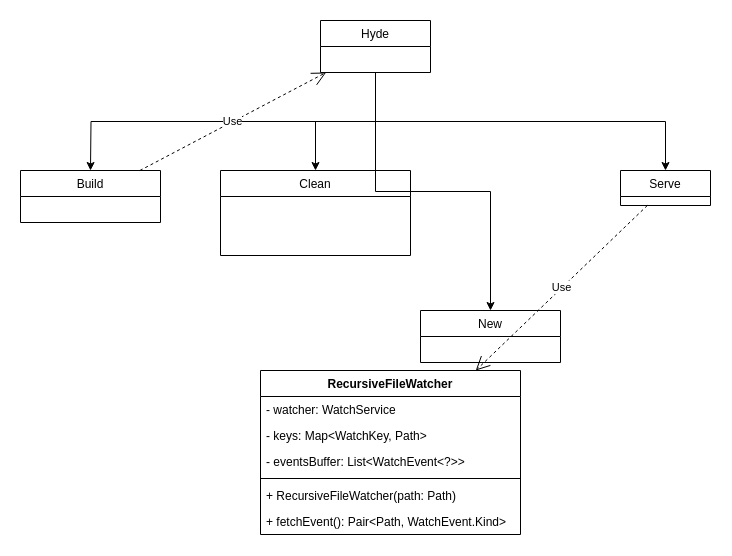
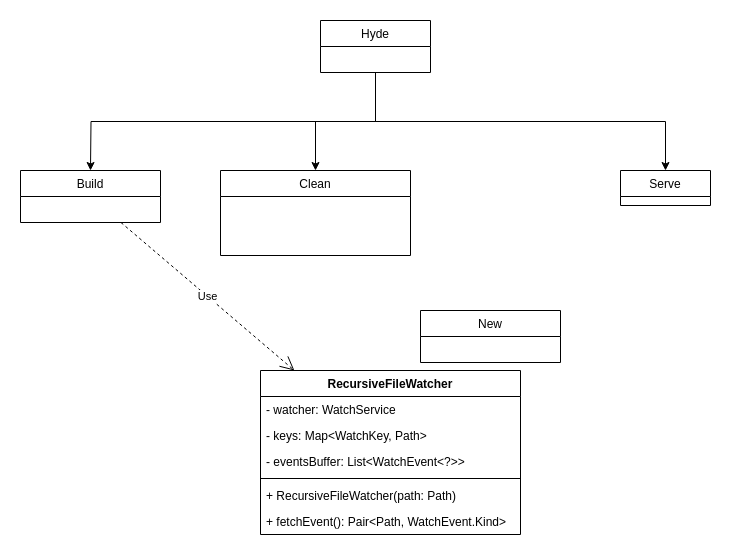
  <mxCell id="0" />
  <mxCell id="1" parent="0" />
  <mxCell id="2" value="Build" style="swimlane;fontStyle=0;childLayout=stackLayout;horizontal=1;startSize=26;fillColor=none;horizontalStack=0;resizeParent=1;resizeParentMax=0;resizeLast=0;collapsible=1;marginBottom=0;" parent="1" vertex="1"><mxGeometry x="20" y="170" width="140" height="52" as="geometry" /></mxCell>
  <mxCell id="3" style="edgeStyle=orthogonalEdgeStyle;rounded=0;orthogonalLoop=1;jettySize=auto;html=1;exitX=0.5;exitY=1;exitDx=0;exitDy=0;" parent="1" source="7" edge="1"><mxGeometry relative="1" as="geometry"><mxPoint x="90" y="170" as="targetPoint" /></mxGeometry></mxCell>
  <mxCell id="4" style="edgeStyle=orthogonalEdgeStyle;rounded=0;orthogonalLoop=1;jettySize=auto;html=1;exitX=0.5;exitY=1;exitDx=0;exitDy=0;entryX=0.5;entryY=0;entryDx=0;entryDy=0;" parent="1" source="7" target="8" edge="1"><mxGeometry relative="1" as="geometry" /></mxCell>
- <mxCell id="5" style="edgeStyle=orthogonalEdgeStyle;rounded=0;orthogonalLoop=1;jettySize=auto;html=1;exitX=0.5;exitY=1;exitDx=0;exitDy=0;entryX=0.5;entryY=0;entryDx=0;entryDy=0;" parent="1" source="7" target="9" edge="1"><mxGeometry relative="1" as="geometry" /></mxCell>
  <mxCell id="6" style="edgeStyle=orthogonalEdgeStyle;rounded=0;orthogonalLoop=1;jettySize=auto;html=1;exitX=0.5;exitY=1;exitDx=0;exitDy=0;entryX=0.5;entryY=0;entryDx=0;entryDy=0;" parent="1" source="7" target="10" edge="1"><mxGeometry relative="1" as="geometry" /></mxCell>
  <mxCell id="7" value="Hyde" style="swimlane;fontStyle=0;childLayout=stackLayout;horizontal=1;startSize=26;fillColor=none;horizontalStack=0;resizeParent=1;resizeParentMax=0;resizeLast=0;collapsible=1;marginBottom=0;" parent="1" vertex="1"><mxGeometry x="320" y="20" width="110" height="52" as="geometry" /></mxCell>
  <mxCell id="8" value="Clean" style="swimlane;fontStyle=0;childLayout=stackLayout;horizontal=1;startSize=26;fillColor=none;horizontalStack=0;resizeParent=1;resizeParentMax=0;resizeLast=0;collapsible=1;marginBottom=0;" parent="1" vertex="1"><mxGeometry x="220" y="170" width="190" height="85" as="geometry" /></mxCell>
  <mxCell id="9" value="New" style="swimlane;fontStyle=0;childLayout=stackLayout;horizontal=1;startSize=26;fillColor=none;horizontalStack=0;resizeParent=1;resizeParentMax=0;resizeLast=0;collapsible=1;marginBottom=0;" parent="1" vertex="1"><mxGeometry x="420" y="310" width="140" height="52" as="geometry" /></mxCell>
  <mxCell id="10" value="Serve" style="swimlane;fontStyle=0;childLayout=stackLayout;horizontal=1;startSize=26;fillColor=none;horizontalStack=0;resizeParent=1;resizeParentMax=0;resizeLast=0;collapsible=1;marginBottom=0;" parent="1" vertex="1"><mxGeometry x="620" y="170" width="90" height="35" as="geometry" /></mxCell>
  <mxCell id="11" value="RecursiveFileWatcher" style="swimlane;fontStyle=1;align=center;verticalAlign=top;childLayout=stackLayout;horizontal=1;startSize=26;horizontalStack=0;resizeParent=1;resizeParentMax=0;resizeLast=0;collapsible=1;marginBottom=0;strokeColor=default;" vertex="1" parent="1"><mxGeometry x="260" y="370" width="260" height="164" as="geometry" /></mxCell>
  <mxCell id="12" value="- watcher: WatchService" style="text;strokeColor=none;fillColor=none;align=left;verticalAlign=top;spacingLeft=4;spacingRight=4;overflow=hidden;rotatable=0;points=[[0,0.5],[1,0.5]];portConstraint=eastwest;" vertex="1" parent="11"><mxGeometry y="26" width="260" height="26" as="geometry" /></mxCell>
  <mxCell id="13" value="- keys: Map&lt;WatchKey, Path&gt;" style="text;strokeColor=none;fillColor=none;align=left;verticalAlign=top;spacingLeft=4;spacingRight=4;overflow=hidden;rotatable=0;points=[[0,0.5],[1,0.5]];portConstraint=eastwest;" vertex="1" parent="11"><mxGeometry y="52" width="260" height="26" as="geometry" /></mxCell>
  <mxCell id="14" value="- eventsBuffer: List&lt;WatchEvent&lt;?&gt;&gt;" style="text;strokeColor=none;fillColor=none;align=left;verticalAlign=top;spacingLeft=4;spacingRight=4;overflow=hidden;rotatable=0;points=[[0,0.5],[1,0.5]];portConstraint=eastwest;" vertex="1" parent="11"><mxGeometry y="78" width="260" height="26" as="geometry" /></mxCell>
  <mxCell id="15" value="" style="line;strokeWidth=1;fillColor=none;align=left;verticalAlign=middle;spacingTop=-1;spacingLeft=3;spacingRight=3;rotatable=0;labelPosition=right;points=[];portConstraint=eastwest;" vertex="1" parent="11"><mxGeometry y="104" width="260" height="8" as="geometry" /></mxCell>
  <mxCell id="16" value="+ RecursiveFileWatcher(path: Path)" style="text;strokeColor=none;fillColor=none;align=left;verticalAlign=top;spacingLeft=4;spacingRight=4;overflow=hidden;rotatable=0;points=[[0,0.5],[1,0.5]];portConstraint=eastwest;" vertex="1" parent="11"><mxGeometry y="112" width="260" height="26" as="geometry" /></mxCell>
  <mxCell id="17" value="+ fetchEvent(): Pair&lt;Path, WatchEvent.Kind&gt;" style="text;strokeColor=none;fillColor=none;align=left;verticalAlign=top;spacingLeft=4;spacingRight=4;overflow=hidden;rotatable=0;points=[[0,0.5],[1,0.5]];portConstraint=eastwest;" vertex="1" parent="11"><mxGeometry y="138" width="260" height="26" as="geometry" /></mxCell>
- <mxCell id="18" value="Use" style="endArrow=open;endSize=12;dashed=1;html=1;rounded=0;" edge="1" parent="1" source="2" target="7"><mxGeometry width="160" relative="1" as="geometry"><mxPoint x="390" y="490" as="sourcePoint" /><mxPoint x="160" y="390" as="targetPoint" /></mxGeometry></mxCell>
- <mxCell id="19" value="Use" style="endArrow=open;endSize=12;dashed=1;html=1;rounded=0;" edge="1" parent="1" source="10" target="11"><mxGeometry width="160" relative="1" as="geometry"><mxPoint x="130.469" y="232" as="sourcePoint" /><mxPoint x="303.906" y="380" as="targetPoint" /></mxGeometry></mxCell>
+ <mxCell id="18" value="Use" style="endArrow=open;endSize=12;dashed=1;html=1;rounded=0;" edge="1" parent="1" source="2" target="11"><mxGeometry width="160" relative="1" as="geometry"><mxPoint x="390" y="490" as="sourcePoint" /><mxPoint x="160" y="390" as="targetPoint" /></mxGeometry></mxCell>
